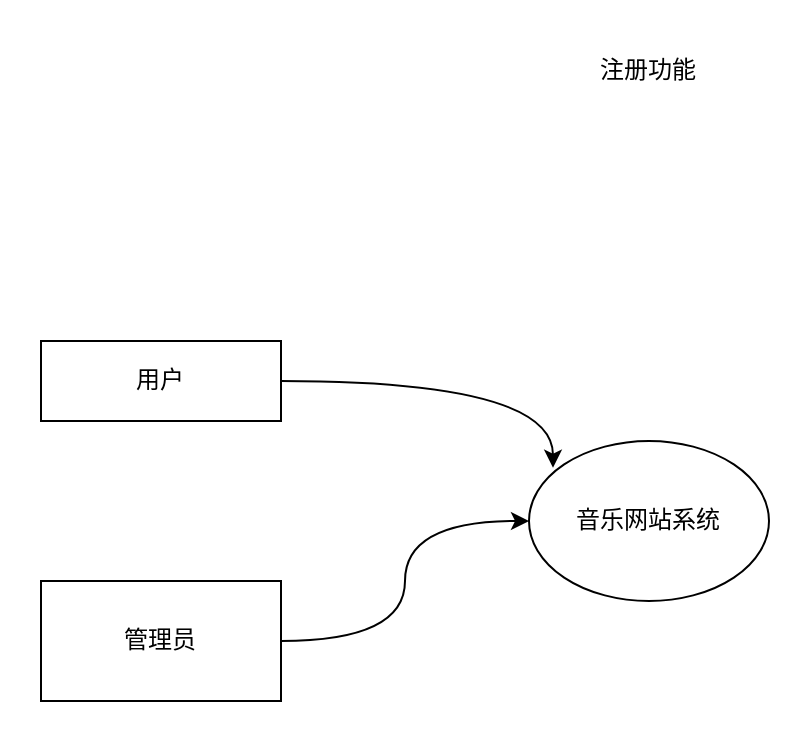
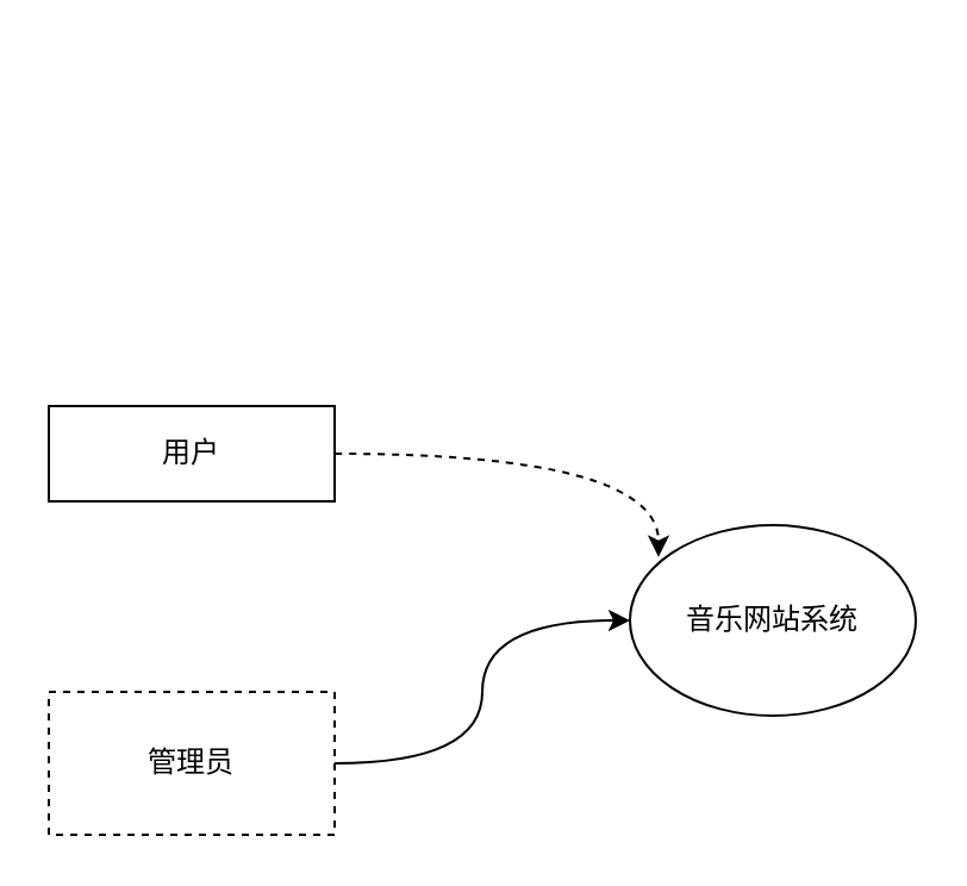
  <mxCell id="0" />
  <mxCell id="1" parent="0" />
- <mxCell id="2" value="注册功能" style="text;html=1;strokeColor=none;fillColor=none;align=center;verticalAlign=middle;whiteSpace=wrap;rounded=0;" vertex="1" parent="1"><mxGeometry x="294" y="20" width="60" height="30" as="geometry" /></mxCell>
  <mxCell id="3" value="音乐网站系统" style="ellipse;whiteSpace=wrap;html=1;" vertex="1" parent="1"><mxGeometry x="264" y="220" width="120" height="80" as="geometry" /></mxCell>
- <mxCell id="4" style="edgeStyle=orthogonalEdgeStyle;rounded=0;orthogonalLoop=1;jettySize=auto;html=1;entryX=0.1;entryY=0.167;entryDx=0;entryDy=0;entryPerimeter=0;curved=1;" edge="1" parent="1" source="5" target="3"><mxGeometry relative="1" as="geometry" /></mxCell>
+ <mxCell id="4" style="edgeStyle=orthogonalEdgeStyle;rounded=0;orthogonalLoop=1;jettySize=auto;html=1;entryX=0.1;entryY=0.167;entryDx=0;entryDy=0;entryPerimeter=0;curved=1;dashed=1;" edge="1" parent="1" source="5" target="3"><mxGeometry relative="1" as="geometry" /></mxCell>
  <mxCell id="5" value="用户" style="rounded=0;whiteSpace=wrap;html=1;" vertex="1" parent="1"><mxGeometry x="20" y="170" width="120" height="40" as="geometry" /></mxCell>
  <mxCell id="6" style="edgeStyle=orthogonalEdgeStyle;curved=1;rounded=0;orthogonalLoop=1;jettySize=auto;html=1;entryX=0;entryY=0.5;entryDx=0;entryDy=0;" edge="1" parent="1" source="7" target="3"><mxGeometry relative="1" as="geometry" /></mxCell>
- <mxCell id="7" value="管理员" style="rounded=0;whiteSpace=wrap;html=1;" vertex="1" parent="1"><mxGeometry x="20" y="290" width="120" height="60" as="geometry" /></mxCell>
+ <mxCell id="7" value="管理员" style="rounded=0;whiteSpace=wrap;html=1;dashed=1;" vertex="1" parent="1"><mxGeometry x="20" y="290" width="120" height="60" as="geometry" /></mxCell>
